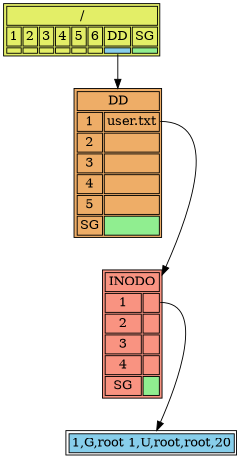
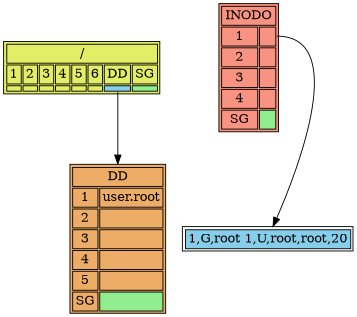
  digraph {
    node [shape=plain]
    edge [tailport=1]
    n1 [label=< <TABLE BGCOLOR="#E3EE67"> <TR><TD colspan="8">/</TD></TR> <TR> 	<TD >1</TD> 	<TD >2</TD> 	<TD >3</TD> 	<TD >4</TD> 	<TD >5</TD> 	<TD >6</TD> 	<TD >DD</TD> 	<TD >SG</TD> 	</TR>    	<TR> 	<TD port="1"></TD> 	<TD port="2"></TD> 	<TD port="3"></TD> 	<TD port="4"></TD> 	<TD port="5"></TD> 	<TD port="6"></TD> 	<TD port="7" bgcolor="skyblue"></TD> 	<TD port="8" bgcolor="lightgreen"></TD> 	</TR> 	</TABLE> >]
-   n2 [label=< <TABLE BGCOLOR="#EEAD67"> <TR><TD colspan="2">DD</TD></TR> <TR><TD >1</TD><TD port="1">user.txt</TD></TR> 	<TR><TD >2</TD><TD port="2"></TD></TR> 	<TR><TD >3</TD><TD port="3"></TD></TR> 	<TR><TD >4</TD><TD port="4"></TD></TR> 	<TR><TD >5</TD><TD port="5"></TD></TR> 	<TR><TD >SG</TD><TD port="6" bgcolor="lightgreen"></TD></TR>\n</TABLE> >]
+   n2 [label=< <TABLE BGCOLOR="#EEAD67"> <TR><TD colspan="2">DD</TD></TR> <TR><TD >1</TD><TD port="1">user.root</TD></TR> 	<TR><TD >2</TD><TD port="2"></TD></TR> 	<TR><TD >3</TD><TD port="3"></TD></TR> 	<TR><TD >4</TD><TD port="4"></TD></TR> 	<TR><TD >5</TD><TD port="5"></TD></TR> 	<TR><TD >SG</TD><TD port="6" bgcolor="lightgreen"></TD></TR>\n</TABLE> >]
    n3 [label=<<TABLE BGCOLOR="#F99381"><TR><TD colspan="2">INODO</TD></TR> <TR><TD >1</TD><TD port="1"></TD></TR> 	<TR><TD >2</TD><TD port="2"></TD></TR> 	<TR><TD >3</TD><TD port="3"></TD></TR> 	<TR><TD >4</TD><TD port="4"></TD></TR> 	<TR><TD >SG</TD><TD port="5" bgcolor="lightgreen"></TD></TR>\n</TABLE>>]
    n4 [label=<<TABLE><TR><TD bgcolor="skyblue">1,G,root 1,U,root,root,20</TD></TR></TABLE>>]
    n1 -> n2 [tailport=7]
-   n2 -> n3
    n3 -> n4
  }
